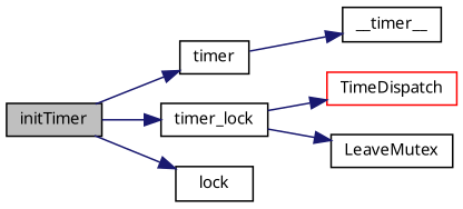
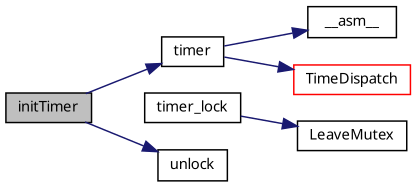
  digraph {
    rankdir=LR
    node [color=black fillcolor=white fontname="FreeSans.ttf" fontsize=10 shape=record style=filled]
    edge [color=midnightblue fontname="FreeSans.ttf" fontsize=10 labelfontname="FreeSans.ttf" labelfontsize=10 style=solid]
    n1 [fillcolor=grey75 fontcolor=black height=0.2 label=initTimer width=0.4]
    n2 [height=0.2 label=timer width=0.4]
    n3 [height=0.2 label=timer_lock width=0.4]
-   n4 [height=0.2 label=lock width=0.4]
-   n5 [height=0.2 label=__timer__ width=0.4]
+   n4 [height=0.2 label=unlock width=0.4]
+   n5 [height=0.2 label=__asm__ width=0.4]
    n6 [height=0.2 label=LeaveMutex width=0.4]
    n7 [color=red height=0.2 label=TimeDispatch width=0.4]
    n1 -> n2
-   n1 -> n3
    n1 -> n4
    n2 -> n5
    n3 -> n6
-   n3 -> n7
+   n2 -> n7
  }
